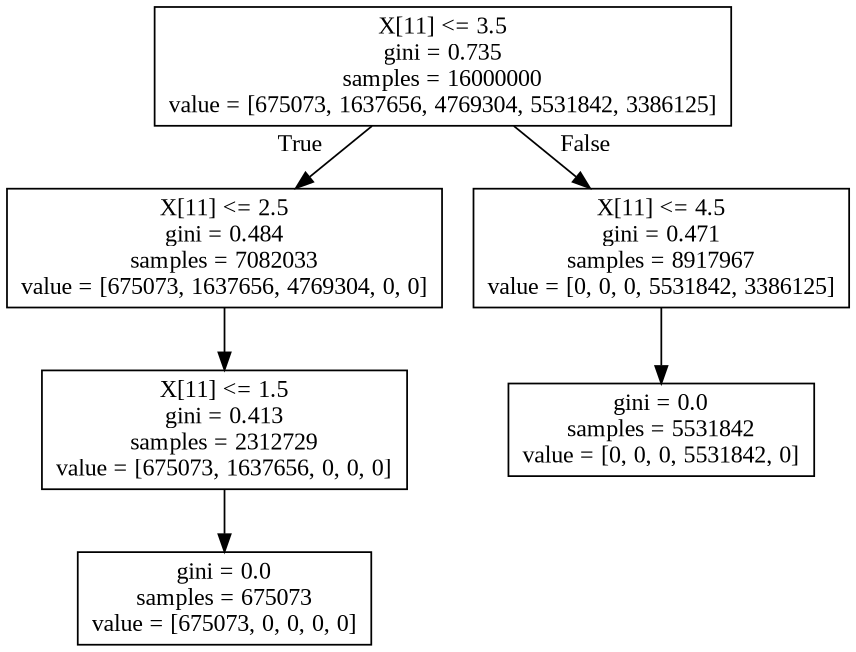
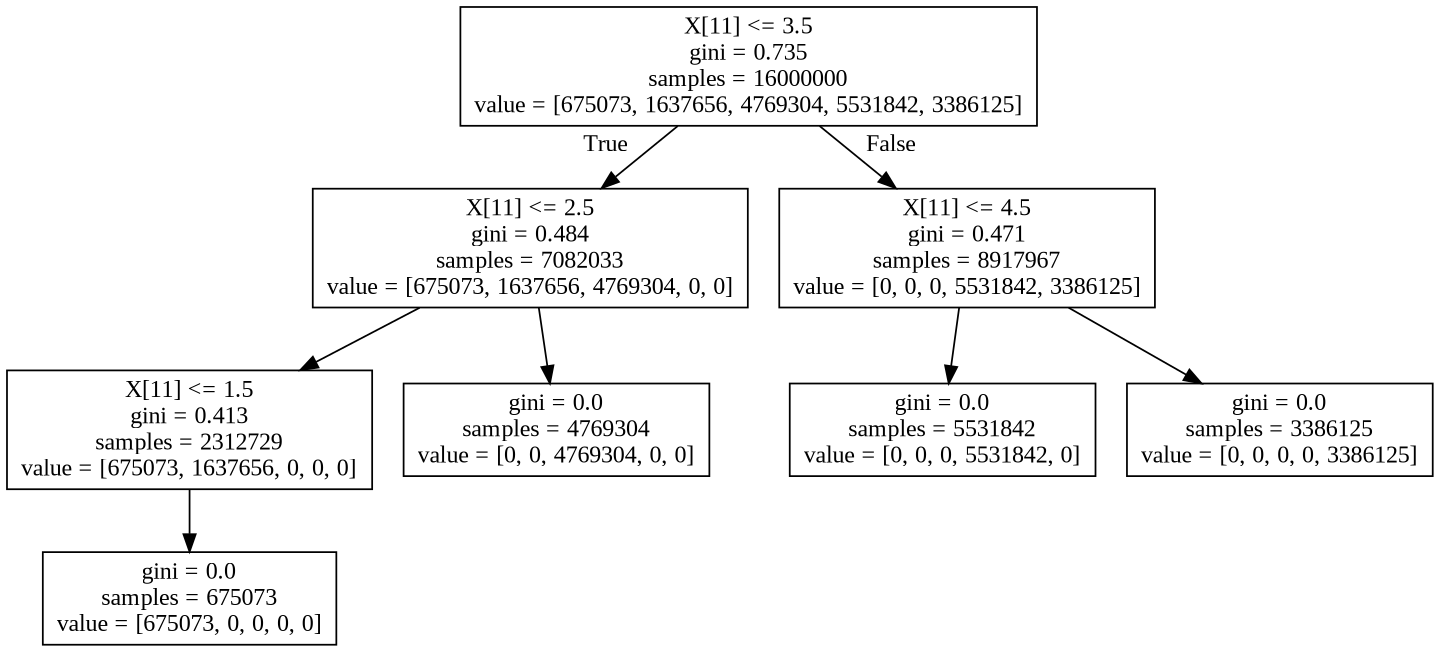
  digraph {
    fontname="Liberation Serif"
    node [fontname="Liberation Serif" shape=box]
    edge [fontname="Liberation Serif"]
    n1 [label="X[11] <= 3.5\ngini = 0.735\nsamples = 16000000\nvalue = [675073, 1637656, 4769304, 5531842, 3386125]"]
    n2 [label="X[11] <= 2.5\ngini = 0.484\nsamples = 7082033\nvalue = [675073, 1637656, 4769304, 0, 0]"]
    n3 [label="X[11] <= 4.5\ngini = 0.471\nsamples = 8917967\nvalue = [0, 0, 0, 5531842, 3386125]"]
    n4 [label="X[11] <= 1.5\ngini = 0.413\nsamples = 2312729\nvalue = [675073, 1637656, 0, 0, 0]"]
+   n5 [label="gini = 0.0\nsamples = 4769304\nvalue = [0, 0, 4769304, 0, 0]"]
    n6 [label="gini = 0.0\nsamples = 5531842\nvalue = [0, 0, 0, 5531842, 0]"]
+   n7 [label="gini = 0.0\nsamples = 3386125\nvalue = [0, 0, 0, 0, 3386125]"]
    n8 [label="gini = 0.0\nsamples = 675073\nvalue = [675073, 0, 0, 0, 0]"]
    n1 -> n2 [headlabel=True labelangle=45 labeldistance=2.5]
    n1 -> n3 [headlabel=False labelangle=-45 labeldistance=2.5]
    n2 -> n4
+   n2 -> n5
    n3 -> n6
+   n3 -> n7
    n4 -> n8
  }
